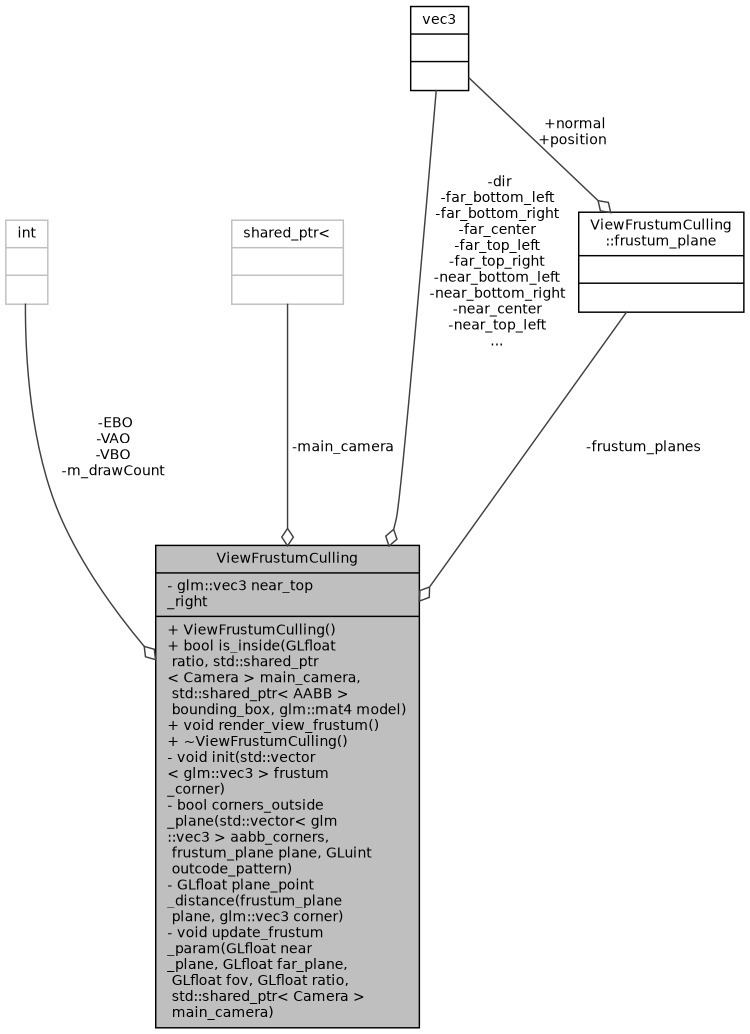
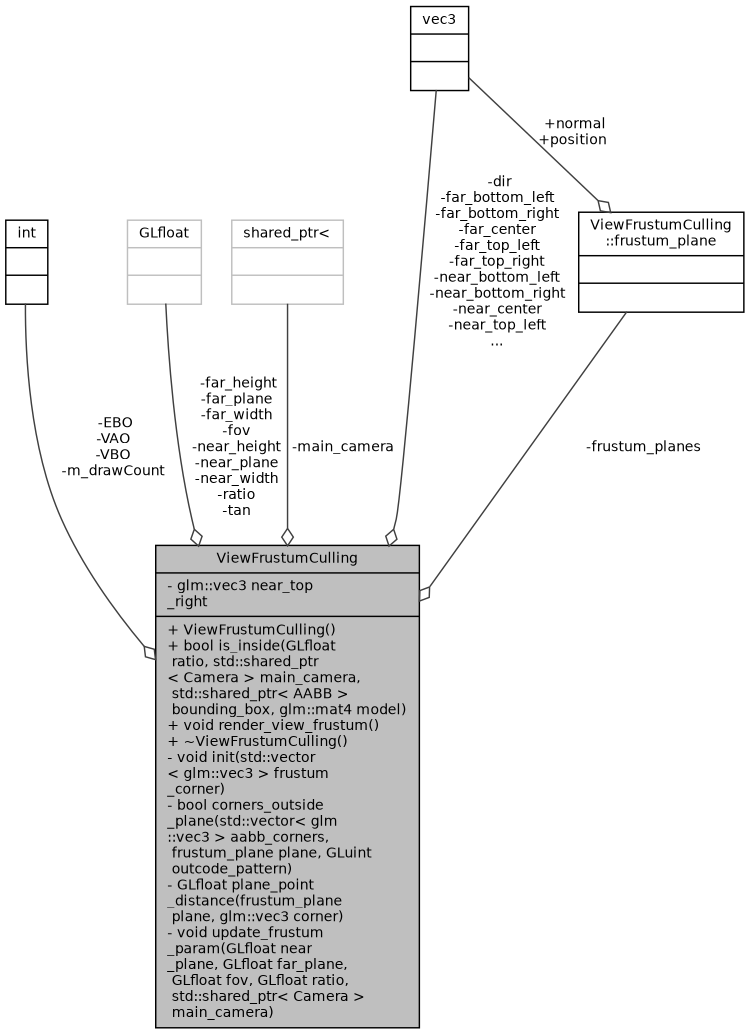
  digraph {
    node [color=black fontname=Helvetica fontsize=10 shape=record]
    edge [arrowhead=odiamond color=grey25 fontname=Helvetica fontsize=10 labelfontname=Helvetica labelfontsize=10 style=solid]
    n1 [fillcolor=grey75 fontcolor=black height=0.2 label="{ViewFrustumCulling\n|- glm::vec3 near_top\l_right\l|+  ViewFrustumCulling()\l+ bool is_inside(GLfloat\l ratio, std::shared_ptr\l\< Camera \> main_camera,\l std::shared_ptr\< AABB \>\l bounding_box, glm::mat4 model)\l+ void render_view_frustum()\l+  ~ViewFrustumCulling()\l- void init(std::vector\l\< glm::vec3 \> frustum\l_corner)\l- bool corners_outside\l_plane(std::vector\< glm\l::vec3 \> aabb_corners,\l frustum_plane plane, GLuint\l outcode_pattern)\l- GLfloat plane_point\l_distance(frustum_plane\l plane, glm::vec3 corner)\l- void update_frustum\l_param(GLfloat near\l_plane, GLfloat far_plane,\l GLfloat fov, GLfloat ratio,\l std::shared_ptr\< Camera \>\l main_camera)\l}" style=filled width=0.4]
-   n2 [color=grey75 height=0.2 label="{int\n||}" width=0.4]
+   n2 [height=0.2 label="{int\n||}" width=0.4]
+   n3 [color=grey75 height=0.2 label="{GLfloat\n||}" width=0.4]
    n4 [color=grey75 height=0.2 label="{shared_ptr\<\n||}" width=0.4]
    n5 [height=0.2 label="{vec3\n||}" width=0.4]
    n6 [height=0.2 label="{ViewFrustumCulling\l::frustum_plane\n||}" width=0.4]
    n2 -> n1 [label=" -EBO\n-VAO\n-VBO\n-m_drawCount"]
+   n3 -> n1 [label=" -far_height\n-far_plane\n-far_width\n-fov\n-near_height\n-near_plane\n-near_width\n-ratio\n-tan"]
    n4 -> n1 [label=" -main_camera"]
    n5 -> n1 [label=" -dir\n-far_bottom_left\n-far_bottom_right\n-far_center\n-far_top_left\n-far_top_right\n-near_bottom_left\n-near_bottom_right\n-near_center\n-near_top_left\n..."]
    n5 -> n6 [label=" +normal\n+position"]
    n6 -> n1 [label=" -frustum_planes"]
  }
